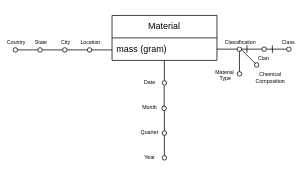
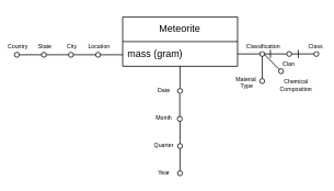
  <mxCell id="0" />
  <mxCell id="1" parent="0" />
- <mxCell id="2" value="Material" style="swimlane;fontStyle=0;childLayout=stackLayout;horizontal=1;startSize=30;horizontalStack=0;resizeParent=1;resizeParentMax=0;resizeLast=0;collapsible=1;marginBottom=0;whiteSpace=wrap;html=1;" vertex="1" parent="1"><mxGeometry x="149" y="20" width="140" height="60" as="geometry" /></mxCell>
+ <mxCell id="2" value="Meteorite" style="swimlane;fontStyle=0;childLayout=stackLayout;horizontal=1;startSize=30;horizontalStack=0;resizeParent=1;resizeParentMax=0;resizeLast=0;collapsible=1;marginBottom=0;whiteSpace=wrap;html=1;" vertex="1" parent="1"><mxGeometry x="149" y="20" width="140" height="60" as="geometry" /></mxCell>
  <mxCell id="3" value="mass (gram)" style="text;strokeColor=none;fillColor=none;align=left;verticalAlign=middle;spacingLeft=4;spacingRight=4;overflow=hidden;points=[[0,0.5],[1,0.5]];portConstraint=eastwest;rotatable=0;whiteSpace=wrap;html=1;" vertex="1" parent="2"><mxGeometry y="30" width="140" height="30" as="geometry" /></mxCell>
  <mxCell id="4" value="" style="endArrow=oval;html=1;rounded=0;endFill=0;" edge="1" parent="1"><mxGeometry width="50" height="50" relative="1" as="geometry"><mxPoint x="289" y="65" as="sourcePoint" /><mxPoint x="319" y="65" as="targetPoint" /></mxGeometry></mxCell>
  <mxCell id="5" value="&lt;font style=&quot;font-size: 7px;&quot;&gt;Classification&lt;/font&gt;" style="edgeLabel;html=1;align=center;verticalAlign=middle;resizable=0;points=[];fontFamily=Helvetica;fontSize=11;fontColor=default;labelBackgroundColor=default;" vertex="1" connectable="0" parent="4"><mxGeometry x="0.825" y="1" relative="1" as="geometry"><mxPoint x="3" y="-10" as="offset" /></mxGeometry></mxCell>
  <mxCell id="6" value="" style="endArrow=oval;html=1;rounded=0;endFill=0;" edge="1" parent="1"><mxGeometry width="50" height="50" relative="1" as="geometry"><mxPoint x="218.86" y="80" as="sourcePoint" /><mxPoint x="218.86" y="110" as="targetPoint" /></mxGeometry></mxCell>
  <mxCell id="7" value="Date" style="edgeLabel;html=1;align=center;verticalAlign=middle;resizable=0;points=[];fontFamily=Helvetica;fontSize=7;fontColor=default;labelBackgroundColor=default;" vertex="1" connectable="0" parent="6"><mxGeometry x="0.622" y="-4" relative="1" as="geometry"><mxPoint x="-16" y="5" as="offset" /></mxGeometry></mxCell>
  <mxCell id="8" value="" style="endArrow=oval;html=1;rounded=0;endFill=0;" edge="1" parent="1"><mxGeometry width="50" height="50" relative="1" as="geometry"><mxPoint x="218.57" y="114" as="sourcePoint" /><mxPoint x="218.57" y="144" as="targetPoint" /></mxGeometry></mxCell>
  <mxCell id="9" value="Month" style="edgeLabel;html=1;align=center;verticalAlign=middle;resizable=0;points=[];fontFamily=Helvetica;fontSize=7;fontColor=default;labelBackgroundColor=default;" vertex="1" connectable="0" parent="8"><mxGeometry x="0.622" y="-4" relative="1" as="geometry"><mxPoint x="-16" y="5" as="offset" /></mxGeometry></mxCell>
  <mxCell id="10" value="" style="endArrow=oval;html=1;rounded=0;endFill=0;" edge="1" parent="1"><mxGeometry width="50" height="50" relative="1" as="geometry"><mxPoint x="218.86" y="147" as="sourcePoint" /><mxPoint x="218.86" y="177" as="targetPoint" /></mxGeometry></mxCell>
  <mxCell id="11" value="Quarter" style="edgeLabel;html=1;align=center;verticalAlign=middle;resizable=0;points=[];fontFamily=Helvetica;fontSize=7;fontColor=default;labelBackgroundColor=default;" vertex="1" connectable="0" parent="10"><mxGeometry x="0.622" y="-4" relative="1" as="geometry"><mxPoint x="-16" y="5" as="offset" /></mxGeometry></mxCell>
  <mxCell id="12" value="" style="endArrow=oval;html=1;rounded=0;endFill=0;" edge="1" parent="1"><mxGeometry width="50" height="50" relative="1" as="geometry"><mxPoint x="218.86" y="180" as="sourcePoint" /><mxPoint x="218.86" y="210" as="targetPoint" /></mxGeometry></mxCell>
  <mxCell id="13" value="Year" style="edgeLabel;html=1;align=center;verticalAlign=middle;resizable=0;points=[];fontFamily=Helvetica;fontSize=7;fontColor=default;labelBackgroundColor=default;" vertex="1" connectable="0" parent="12"><mxGeometry x="0.622" y="-4" relative="1" as="geometry"><mxPoint x="-16" y="5" as="offset" /></mxGeometry></mxCell>
  <mxCell id="14" value="" style="endArrow=oval;html=1;rounded=0;endFill=0;" edge="1" parent="1"><mxGeometry width="50" height="50" relative="1" as="geometry"><mxPoint x="149" y="66" as="sourcePoint" /><mxPoint x="119" y="66" as="targetPoint" /></mxGeometry></mxCell>
  <mxCell id="15" value="Location" style="edgeLabel;html=1;align=center;verticalAlign=middle;resizable=0;points=[];fontFamily=Helvetica;fontSize=7;fontColor=default;labelBackgroundColor=default;" vertex="1" connectable="0" parent="14"><mxGeometry x="0.622" y="-4" relative="1" as="geometry"><mxPoint x="-6" y="-6" as="offset" /></mxGeometry></mxCell>
  <mxCell id="16" value="" style="endArrow=oval;html=1;rounded=0;endFill=0;" edge="1" parent="1"><mxGeometry width="50" height="50" relative="1" as="geometry"><mxPoint x="116" y="66" as="sourcePoint" /><mxPoint x="86" y="66" as="targetPoint" /></mxGeometry></mxCell>
  <mxCell id="17" value="City" style="edgeLabel;html=1;align=center;verticalAlign=middle;resizable=0;points=[];fontFamily=Helvetica;fontSize=7;fontColor=default;labelBackgroundColor=default;" vertex="1" connectable="0" parent="16"><mxGeometry x="0.622" y="-4" relative="1" as="geometry"><mxPoint x="-6" y="-6" as="offset" /></mxGeometry></mxCell>
  <mxCell id="18" value="" style="endArrow=oval;html=1;rounded=0;endFill=0;" edge="1" parent="1"><mxGeometry width="50" height="50" relative="1" as="geometry"><mxPoint x="83" y="66" as="sourcePoint" /><mxPoint x="53" y="66" as="targetPoint" /></mxGeometry></mxCell>
  <mxCell id="19" value="State" style="edgeLabel;html=1;align=center;verticalAlign=middle;resizable=0;points=[];fontFamily=Helvetica;fontSize=7;fontColor=default;labelBackgroundColor=default;" vertex="1" connectable="0" parent="18"><mxGeometry x="0.622" y="-4" relative="1" as="geometry"><mxPoint x="-6" y="-6" as="offset" /></mxGeometry></mxCell>
  <mxCell id="20" value="" style="endArrow=oval;html=1;rounded=0;endFill=0;" edge="1" parent="1"><mxGeometry width="50" height="50" relative="1" as="geometry"><mxPoint x="322" y="65" as="sourcePoint" /><mxPoint x="352" y="65" as="targetPoint" /></mxGeometry></mxCell>
  <mxCell id="21" value="" style="endArrow=oval;html=1;rounded=0;endFill=0;" edge="1" parent="1"><mxGeometry width="50" height="50" relative="1" as="geometry"><mxPoint x="355" y="65" as="sourcePoint" /><mxPoint x="385" y="65" as="targetPoint" /></mxGeometry></mxCell>
  <mxCell id="22" value="" style="endArrow=none;html=1;rounded=0;strokeColor=default;align=center;verticalAlign=middle;fontFamily=Helvetica;fontSize=11;fontColor=default;labelBackgroundColor=default;" edge="1" parent="1"><mxGeometry width="50" height="50" relative="1" as="geometry"><mxPoint x="329" y="70" as="sourcePoint" /><mxPoint x="329" y="60" as="targetPoint" /></mxGeometry></mxCell>
  <mxCell id="23" value="" style="endArrow=none;html=1;rounded=0;strokeColor=default;align=center;verticalAlign=middle;fontFamily=Helvetica;fontSize=11;fontColor=default;labelBackgroundColor=default;" edge="1" parent="1"><mxGeometry width="50" height="50" relative="1" as="geometry"><mxPoint x="363" y="70" as="sourcePoint" /><mxPoint x="363" y="60" as="targetPoint" /></mxGeometry></mxCell>
  <mxCell id="24" value="" style="endArrow=oval;html=1;rounded=0;endFill=0;" edge="1" parent="1"><mxGeometry width="50" height="50" relative="1" as="geometry"><mxPoint x="50" y="66" as="sourcePoint" /><mxPoint x="20" y="66" as="targetPoint" /></mxGeometry></mxCell>
  <mxCell id="25" value="Country" style="edgeLabel;html=1;align=center;verticalAlign=middle;resizable=0;points=[];fontFamily=Helvetica;fontSize=7;fontColor=default;labelBackgroundColor=default;" vertex="1" connectable="0" parent="24"><mxGeometry x="0.622" y="-4" relative="1" as="geometry"><mxPoint x="-6" y="-6" as="offset" /></mxGeometry></mxCell>
  <mxCell id="26" value="&lt;font style=&quot;font-size: 7px;&quot;&gt;Clan&lt;/font&gt;" style="edgeLabel;html=1;align=center;verticalAlign=middle;resizable=0;points=[];fontFamily=Helvetica;fontSize=11;fontColor=default;labelBackgroundColor=default;" vertex="1" connectable="0" parent="1"><mxGeometry x="350.996" y="75" as="geometry" /></mxCell>
  <mxCell id="27" value="&lt;font style=&quot;font-size: 7px;&quot;&gt;Class&lt;/font&gt;" style="edgeLabel;html=1;align=center;verticalAlign=middle;resizable=0;points=[];fontFamily=Helvetica;fontSize=11;fontColor=default;labelBackgroundColor=default;" vertex="1" connectable="0" parent="1"><mxGeometry x="383.996" y="54" as="geometry" /></mxCell>
  <mxCell id="28" value="" style="endArrow=oval;html=1;rounded=0;endFill=0;" edge="1" parent="1"><mxGeometry width="50" height="50" relative="1" as="geometry"><mxPoint x="322" y="66" as="sourcePoint" /><mxPoint x="342" y="86" as="targetPoint" /></mxGeometry></mxCell>
  <mxCell id="29" value="&lt;font style=&quot;font-size: 7px;&quot;&gt;Chemical&lt;/font&gt;&lt;div style=&quot;font-size: 7px;&quot;&gt;&lt;font style=&quot;font-size: 7px;&quot;&gt;Composition&lt;/font&gt;&lt;/div&gt;" style="edgeLabel;html=1;align=center;verticalAlign=middle;resizable=0;points=[];fontFamily=Helvetica;fontSize=11;fontColor=default;labelBackgroundColor=default;" vertex="1" connectable="0" parent="28"><mxGeometry x="0.537" relative="1" as="geometry"><mxPoint x="22" y="19" as="offset" /></mxGeometry></mxCell>
  <mxCell id="30" value="" style="endArrow=oval;html=1;rounded=0;endFill=0;" edge="1" parent="1"><mxGeometry width="50" height="50" relative="1" as="geometry"><mxPoint x="319" y="68" as="sourcePoint" /><mxPoint x="319" y="98" as="targetPoint" /></mxGeometry></mxCell>
  <mxCell id="31" value="&lt;span style=&quot;font-size: 7px;&quot;&gt;Material&amp;nbsp;&lt;/span&gt;&lt;div style=&quot;font-size: 7px;&quot;&gt;&lt;span style=&quot;font-size: 7px;&quot;&gt;Type&lt;/span&gt;&lt;/div&gt;" style="edgeLabel;html=1;align=center;verticalAlign=middle;resizable=0;points=[];fontFamily=Helvetica;fontSize=7;fontColor=default;labelBackgroundColor=default;" vertex="1" connectable="0" parent="30"><mxGeometry x="0.537" relative="1" as="geometry"><mxPoint x="-20" y="8" as="offset" /></mxGeometry></mxCell>
